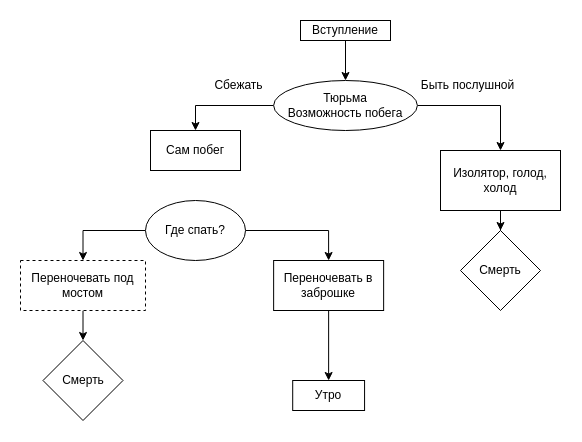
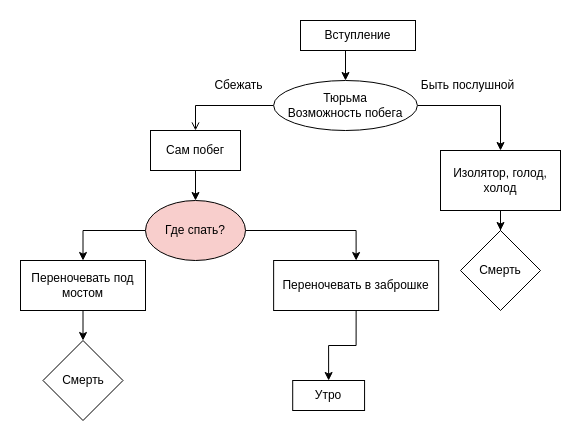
  <mxCell id="0" />
  <mxCell id="1" parent="0" />
  <mxCell id="2" style="edgeStyle=orthogonalEdgeStyle;rounded=0;orthogonalLoop=1;jettySize=auto;html=1;exitX=0.5;exitY=1;exitDx=0;exitDy=0;entryX=0.5;entryY=0;entryDx=0;entryDy=0;" edge="1" parent="1" source="3" target="6"><mxGeometry relative="1" as="geometry" /></mxCell>
- <mxCell id="3" value="Вступление" style="rounded=0;whiteSpace=wrap;html=1;" vertex="1" parent="1"><mxGeometry x="300" y="20" width="90" height="20" as="geometry" /></mxCell>
+ <mxCell id="3" value="Вступление" style="rounded=0;whiteSpace=wrap;html=1;" vertex="1" parent="1"><mxGeometry x="300" y="20" width="115" height="30" as="geometry" /></mxCell>
  <mxCell id="4" style="edgeStyle=orthogonalEdgeStyle;rounded=0;orthogonalLoop=1;jettySize=auto;html=1;entryX=0.5;entryY=0;entryDx=0;entryDy=0;" edge="1" parent="1" source="6" target="7"><mxGeometry relative="1" as="geometry" /></mxCell>
- <mxCell id="5" style="edgeStyle=orthogonalEdgeStyle;rounded=0;orthogonalLoop=1;jettySize=auto;html=1;exitX=0;exitY=0.5;exitDx=0;exitDy=0;entryX=0.5;entryY=0;entryDx=0;entryDy=0;" edge="1" parent="1" source="6" target="10"><mxGeometry relative="1" as="geometry" /></mxCell>
+ <mxCell id="5" style="edgeStyle=orthogonalEdgeStyle;rounded=0;orthogonalLoop=1;jettySize=auto;html=1;exitX=0;exitY=0.5;exitDx=0;exitDy=0;entryX=0.5;entryY=0;entryDx=0;entryDy=0;endArrow=open;" edge="1" parent="1" source="6" target="10"><mxGeometry relative="1" as="geometry" /></mxCell>
  <mxCell id="6" value="Тюрьма&lt;div&gt;Возможность побега&lt;/div&gt;" style="ellipse;whiteSpace=wrap;html=1;" vertex="1" parent="1"><mxGeometry x="273.13" y="80" width="143.75" height="50" as="geometry" /></mxCell>
  <mxCell id="7" value="Изолятор, голод, холод" style="rounded=0;whiteSpace=wrap;html=1;" vertex="1" parent="1"><mxGeometry x="440" y="150" width="120" height="60" as="geometry" /></mxCell>
  <mxCell id="8" value="Быть послушной" style="text;html=1;align=center;verticalAlign=middle;resizable=0;points=[];autosize=1;strokeColor=none;fillColor=none;" vertex="1" parent="1"><mxGeometry x="406.88" y="70" width="120" height="30" as="geometry" /></mxCell>
+ <mxCell id="9" style="edgeStyle=orthogonalEdgeStyle;rounded=0;orthogonalLoop=1;jettySize=auto;html=1;exitX=0.5;exitY=1;exitDx=0;exitDy=0;" edge="1" parent="1" source="10" target="18"><mxGeometry relative="1" as="geometry" /></mxCell>
  <mxCell id="10" value="Сам побег" style="rounded=0;whiteSpace=wrap;html=1;" vertex="1" parent="1"><mxGeometry x="150" y="130" width="90" height="40" as="geometry" /></mxCell>
  <mxCell id="11" value="Сбежать" style="text;html=1;align=center;verticalAlign=middle;resizable=0;points=[];autosize=1;strokeColor=none;fillColor=none;" vertex="1" parent="1"><mxGeometry x="203.13" y="70" width="70" height="30" as="geometry" /></mxCell>
  <mxCell id="12" style="edgeStyle=orthogonalEdgeStyle;rounded=0;orthogonalLoop=1;jettySize=auto;html=1;entryX=0.5;entryY=0;entryDx=0;entryDy=0;" edge="1" parent="1" source="7" target="13"><mxGeometry relative="1" as="geometry"><mxPoint x="500" y="279.98" as="targetPoint" /></mxGeometry></mxCell>
  <mxCell id="13" value="Смерть" style="rhombus;whiteSpace=wrap;html=1;" vertex="1" parent="1"><mxGeometry x="460" y="230" width="80" height="80" as="geometry" /></mxCell>
  <mxCell id="14" style="edgeStyle=orthogonalEdgeStyle;rounded=0;orthogonalLoop=1;jettySize=auto;html=1;exitX=0.5;exitY=1;exitDx=0;exitDy=0;entryX=0.5;entryY=0;entryDx=0;entryDy=0;" edge="1" parent="1" source="15" target="22"><mxGeometry relative="1" as="geometry" /></mxCell>
- <mxCell id="15" value="Переночевать в заброшке" style="rounded=0;whiteSpace=wrap;html=1;" vertex="1" parent="1"><mxGeometry x="273.13" y="260" width="110" height="50" as="geometry" /></mxCell>
+ <mxCell id="15" value="Переночевать в заброшке" style="rounded=0;whiteSpace=wrap;html=1;" vertex="1" parent="1"><mxGeometry x="273.13" y="260" width="165" height="50" as="geometry" /></mxCell>
  <mxCell id="16" style="edgeStyle=orthogonalEdgeStyle;rounded=0;orthogonalLoop=1;jettySize=auto;html=1;exitX=1;exitY=0.5;exitDx=0;exitDy=0;entryX=0.5;entryY=0;entryDx=0;entryDy=0;" edge="1" parent="1" source="18" target="15"><mxGeometry relative="1" as="geometry" /></mxCell>
  <mxCell id="17" style="edgeStyle=orthogonalEdgeStyle;rounded=0;orthogonalLoop=1;jettySize=auto;html=1;exitX=0;exitY=0.5;exitDx=0;exitDy=0;" edge="1" parent="1" source="18" target="20"><mxGeometry relative="1" as="geometry"><mxPoint x="80" y="230" as="targetPoint" /></mxGeometry></mxCell>
- <mxCell id="18" value="Где спать?" style="ellipse;whiteSpace=wrap;html=1;" vertex="1" parent="1"><mxGeometry x="145" y="200" width="100" height="60" as="geometry" /></mxCell>
+ <mxCell id="18" value="Где спать?" style="ellipse;whiteSpace=wrap;html=1;fillColor=#f8cecc;" vertex="1" parent="1"><mxGeometry x="145" y="200" width="100" height="60" as="geometry" /></mxCell>
  <mxCell id="19" style="edgeStyle=orthogonalEdgeStyle;rounded=0;orthogonalLoop=1;jettySize=auto;html=1;exitX=0.5;exitY=1;exitDx=0;exitDy=0;entryX=0.5;entryY=0;entryDx=0;entryDy=0;" edge="1" parent="1" source="20" target="21"><mxGeometry relative="1" as="geometry"><mxPoint x="83" y="340" as="targetPoint" /></mxGeometry></mxCell>
- <mxCell id="20" value="Переночевать под мостом" style="rounded=0;whiteSpace=wrap;html=1;dashed=1;" vertex="1" parent="1"><mxGeometry x="20" y="260" width="125" height="50" as="geometry" /></mxCell>
+ <mxCell id="20" value="Переночевать под мостом" style="rounded=0;whiteSpace=wrap;html=1;" vertex="1" parent="1"><mxGeometry x="20" y="260" width="125" height="50" as="geometry" /></mxCell>
  <mxCell id="21" value="Смерть" style="rhombus;whiteSpace=wrap;html=1;" vertex="1" parent="1"><mxGeometry x="42.5" y="340" width="80" height="80" as="geometry" /></mxCell>
  <mxCell id="22" value="Утро" style="rounded=0;whiteSpace=wrap;html=1;" vertex="1" parent="1"><mxGeometry x="292.2" y="380" width="71.87" height="30" as="geometry" /></mxCell>
